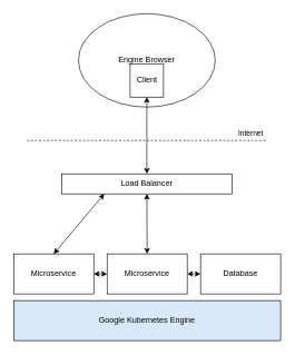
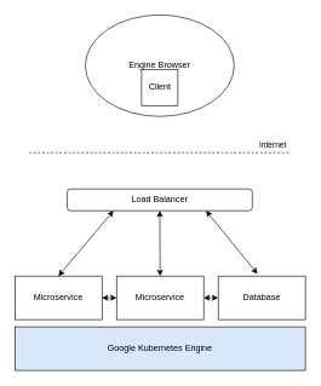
  <mxCell id="0" />
  <mxCell id="1" parent="0" />
  <mxCell id="2" value="Google Kubernetes Engine" style="rounded=0;whiteSpace=wrap;html=1;fillColor=#dae8fc;" vertex="1" parent="1"><mxGeometry x="20" y="450" width="400" height="60" as="geometry" /></mxCell>
  <mxCell id="3" value="Microservice" style="rounded=0;whiteSpace=wrap;html=1;" vertex="1" parent="1"><mxGeometry x="20" y="380" width="120" height="60" as="geometry" /></mxCell>
  <mxCell id="4" value="Microservice" style="rounded=0;whiteSpace=wrap;html=1;" vertex="1" parent="1"><mxGeometry x="160" y="380" width="120" height="60" as="geometry" /></mxCell>
  <mxCell id="5" value="Database" style="rounded=0;whiteSpace=wrap;html=1;" vertex="1" parent="1"><mxGeometry x="300" y="380" width="120" height="60" as="geometry" /></mxCell>
- <mxCell id="6" value="Load Balancer" style="rounded=0;whiteSpace=wrap;html=1;" vertex="1" parent="1"><mxGeometry x="92" y="260" width="255" height="30" as="geometry" /></mxCell>
+ <mxCell id="6" value="Load Balancer" style="whiteSpace=wrap;html=1;rounded=1;" vertex="1" parent="1"><mxGeometry x="92" y="260" width="255" height="30" as="geometry" /></mxCell>
  <mxCell id="7" value="" style="endArrow=classic;startArrow=classic;html=1;entryX=0.25;entryY=1;entryDx=0;entryDy=0;exitX=0.5;exitY=0;exitDx=0;exitDy=0;" edge="1" parent="1" source="3" target="6"><mxGeometry width="50" height="50" relative="1" as="geometry"><mxPoint x="25" y="590" as="sourcePoint" /><mxPoint x="75" y="540" as="targetPoint" /></mxGeometry></mxCell>
  <mxCell id="8" value="" style="endArrow=classic;startArrow=classic;html=1;entryX=0.5;entryY=1;entryDx=0;entryDy=0;exitX=0.5;exitY=0;exitDx=0;exitDy=0;" edge="1" parent="1" source="4" target="6"><mxGeometry width="50" height="50" relative="1" as="geometry"><mxPoint x="25" y="590" as="sourcePoint" /><mxPoint x="75" y="540" as="targetPoint" /></mxGeometry></mxCell>
+ <mxCell id="9" value="" style="endArrow=classic;startArrow=classic;html=1;entryX=0.75;entryY=1;entryDx=0;entryDy=0;exitX=0.45;exitY=-0.05;exitDx=0;exitDy=0;exitPerimeter=0;" edge="1" parent="1" source="5" target="6"><mxGeometry width="50" height="50" relative="1" as="geometry"><mxPoint x="25" y="590" as="sourcePoint" /><mxPoint x="75" y="540" as="targetPoint" /></mxGeometry></mxCell>
  <mxCell id="10" value="" style="endArrow=classic;startArrow=classic;html=1;entryX=0;entryY=0.5;entryDx=0;entryDy=0;exitX=1;exitY=0.5;exitDx=0;exitDy=0;" edge="1" parent="1" source="3" target="4"><mxGeometry width="50" height="50" relative="1" as="geometry"><mxPoint x="25" y="580" as="sourcePoint" /><mxPoint x="75" y="530" as="targetPoint" /></mxGeometry></mxCell>
  <mxCell id="11" value="" style="endArrow=classic;startArrow=classic;html=1;entryX=0;entryY=0.5;entryDx=0;entryDy=0;exitX=1;exitY=0.5;exitDx=0;exitDy=0;" edge="1" parent="1" source="4" target="5"><mxGeometry width="50" height="50" relative="1" as="geometry"><mxPoint x="25" y="580" as="sourcePoint" /><mxPoint x="75" y="530" as="targetPoint" /></mxGeometry></mxCell>
  <mxCell id="12" value="Engine Browser" style="ellipse;whiteSpace=wrap;html=1;" vertex="1" parent="1"><mxGeometry x="117" y="20" width="205" height="140" as="geometry" /></mxCell>
  <mxCell id="13" value="Client" style="whiteSpace=wrap;html=1;aspect=fixed;" vertex="1" parent="1"><mxGeometry x="194.5" y="95" width="50" height="50" as="geometry" /></mxCell>
- <mxCell id="14" value="" style="endArrow=classic;startArrow=classic;html=1;entryX=0.5;entryY=1;entryDx=0;entryDy=0;exitX=0.5;exitY=0;exitDx=0;exitDy=0;" edge="1" parent="1" source="6" target="13"><mxGeometry width="50" height="50" relative="1" as="geometry"><mxPoint x="25" y="580" as="sourcePoint" /><mxPoint x="75" y="530" as="targetPoint" /></mxGeometry></mxCell>
  <mxCell id="15" value="Internet" style="endArrow=none;dashed=1;html=1;" edge="1" parent="1"><mxGeometry x="0.861" y="10" width="50" height="50" relative="1" as="geometry"><mxPoint x="40" y="210" as="sourcePoint" /><mxPoint x="400" y="210" as="targetPoint" /><mxPoint as="offset" /></mxGeometry></mxCell>
